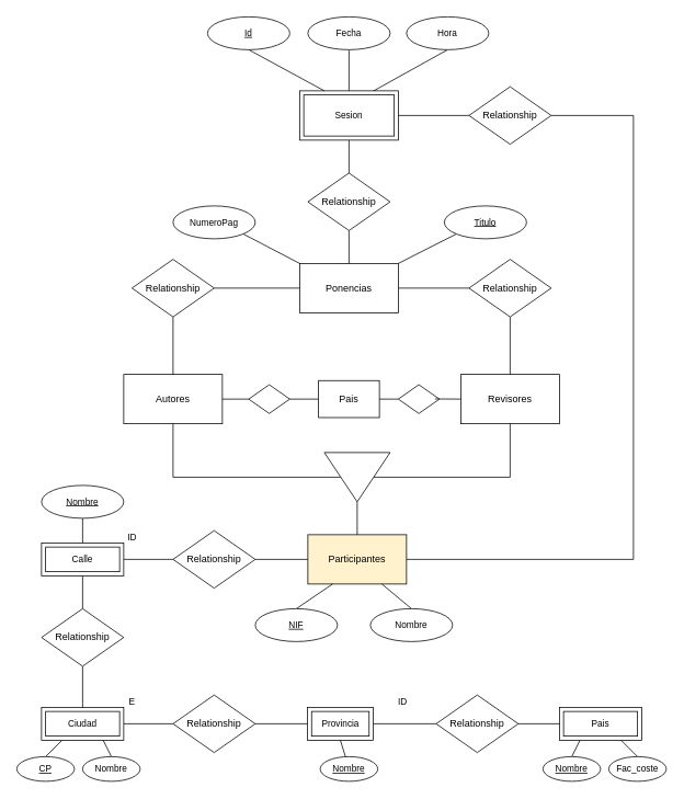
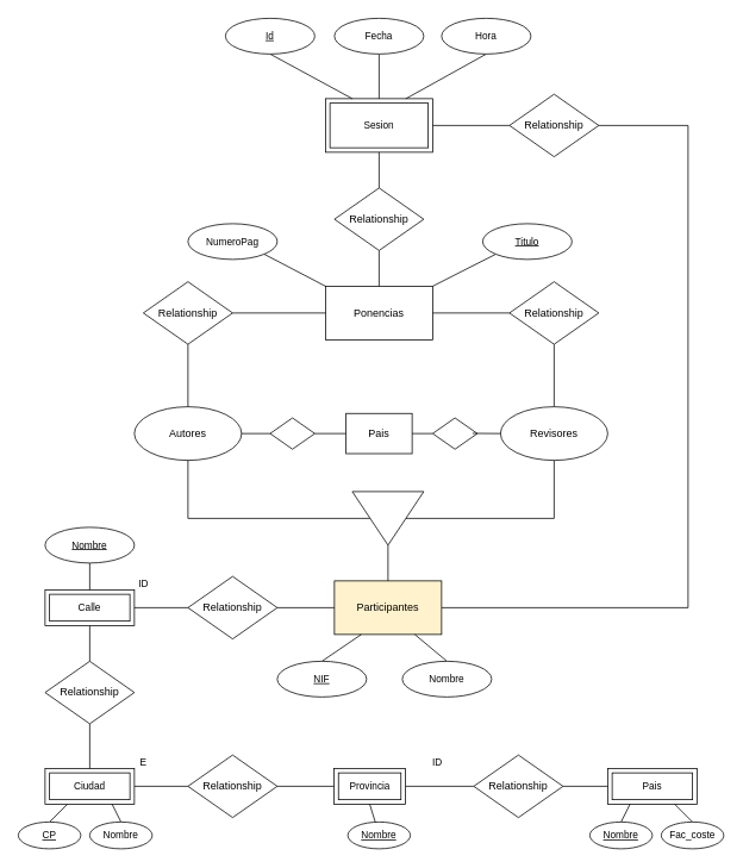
  <mxCell id="0" />
  <mxCell id="1" parent="0" />
  <mxCell id="2" style="edgeStyle=none;shape=connector;rounded=0;orthogonalLoop=1;jettySize=auto;html=1;exitX=0.5;exitY=0;exitDx=0;exitDy=0;entryX=0.5;entryY=1;entryDx=0;entryDy=0;strokeColor=default;align=center;verticalAlign=middle;fontFamily=Helvetica;fontSize=11;fontColor=default;labelBackgroundColor=default;endArrow=none;endFill=0;" edge="1" parent="1" target="14"><mxGeometry relative="1" as="geometry"><mxPoint x="424" y="350" as="sourcePoint" /></mxGeometry></mxCell>
  <mxCell id="3" style="edgeStyle=none;shape=connector;rounded=0;orthogonalLoop=1;jettySize=auto;html=1;exitX=1;exitY=0;exitDx=0;exitDy=0;entryX=0;entryY=1;entryDx=0;entryDy=0;strokeColor=default;align=center;verticalAlign=middle;fontFamily=Helvetica;fontSize=11;fontColor=default;labelBackgroundColor=default;endArrow=none;endFill=0;" edge="1" parent="1" source="5" target="28"><mxGeometry relative="1" as="geometry" /></mxCell>
  <mxCell id="4" style="edgeStyle=none;shape=connector;rounded=0;orthogonalLoop=1;jettySize=auto;html=1;exitX=0;exitY=0;exitDx=0;exitDy=0;entryX=1;entryY=1;entryDx=0;entryDy=0;strokeColor=default;align=center;verticalAlign=middle;fontFamily=Helvetica;fontSize=11;fontColor=default;labelBackgroundColor=default;endArrow=none;endFill=0;" edge="1" parent="1" source="5" target="29"><mxGeometry relative="1" as="geometry" /></mxCell>
  <mxCell id="5" value="Ponencias" style="rounded=0;whiteSpace=wrap;html=1;" vertex="1" parent="1"><mxGeometry x="364" y="320" width="120" height="60" as="geometry" /></mxCell>
  <mxCell id="6" style="edgeStyle=none;shape=connector;rounded=0;orthogonalLoop=1;jettySize=auto;html=1;exitX=0.5;exitY=0;exitDx=0;exitDy=0;entryX=0.5;entryY=1;entryDx=0;entryDy=0;strokeColor=default;align=center;verticalAlign=middle;fontFamily=Helvetica;fontSize=11;fontColor=default;labelBackgroundColor=default;endArrow=none;endFill=0;" edge="1" parent="1" source="7" target="27"><mxGeometry relative="1" as="geometry" /></mxCell>
- <mxCell id="7" value="Revisores" style="rounded=0;whiteSpace=wrap;html=1;" vertex="1" parent="1"><mxGeometry x="560" y="455" width="120" height="60" as="geometry" /></mxCell>
+ <mxCell id="7" value="Revisores" style="ellipse;whiteSpace=wrap;html=1;" vertex="1" parent="1"><mxGeometry x="560" y="455" width="120" height="60" as="geometry" /></mxCell>
  <mxCell id="8" style="edgeStyle=orthogonalEdgeStyle;shape=connector;rounded=0;orthogonalLoop=1;jettySize=auto;html=1;exitX=1;exitY=0.5;exitDx=0;exitDy=0;entryX=1;entryY=0.5;entryDx=0;entryDy=0;strokeColor=default;align=center;verticalAlign=middle;fontFamily=Helvetica;fontSize=11;fontColor=default;labelBackgroundColor=default;endArrow=none;endFill=0;" edge="1" parent="1" source="10" target="22"><mxGeometry relative="1" as="geometry"><Array as="points"><mxPoint x="770" y="680" /><mxPoint x="770" y="140" /></Array></mxGeometry></mxCell>
  <mxCell id="9" style="edgeStyle=none;shape=connector;rounded=0;orthogonalLoop=1;jettySize=auto;html=1;exitX=0;exitY=0.5;exitDx=0;exitDy=0;entryX=1;entryY=0.5;entryDx=0;entryDy=0;strokeColor=default;align=center;verticalAlign=middle;fontFamily=Helvetica;fontSize=11;fontColor=default;labelBackgroundColor=default;endArrow=none;endFill=0;" edge="1" parent="1" source="10" target="49"><mxGeometry relative="1" as="geometry" /></mxCell>
  <mxCell id="10" value="Participantes" style="rounded=0;whiteSpace=wrap;html=1;fillColor=#fff2cc;" vertex="1" parent="1"><mxGeometry x="374" y="650" width="120" height="60" as="geometry" /></mxCell>
- <mxCell id="11" value="Autores" style="rounded=0;whiteSpace=wrap;html=1;" vertex="1" parent="1"><mxGeometry x="150" y="455" width="120" height="60" as="geometry" /></mxCell>
+ <mxCell id="11" value="Autores" style="ellipse;whiteSpace=wrap;html=1;" vertex="1" parent="1"><mxGeometry x="150" y="455" width="120" height="60" as="geometry" /></mxCell>
  <mxCell id="12" value="Sesion" style="shape=ext;margin=3;double=1;whiteSpace=wrap;html=1;align=center;fontFamily=Helvetica;fontSize=11;fontColor=default;labelBackgroundColor=default;" vertex="1" parent="1"><mxGeometry x="364" y="110" width="120" height="60" as="geometry" /></mxCell>
  <mxCell id="13" style="edgeStyle=none;shape=connector;rounded=0;orthogonalLoop=1;jettySize=auto;html=1;exitX=0.5;exitY=0;exitDx=0;exitDy=0;entryX=0.5;entryY=1;entryDx=0;entryDy=0;strokeColor=default;align=center;verticalAlign=middle;fontFamily=Helvetica;fontSize=11;fontColor=default;labelBackgroundColor=default;endArrow=none;endFill=0;" edge="1" parent="1" source="14" target="12"><mxGeometry relative="1" as="geometry" /></mxCell>
  <mxCell id="14" value="Relationship" style="shape=rhombus;perimeter=rhombusPerimeter;whiteSpace=wrap;html=1;align=center;" vertex="1" parent="1"><mxGeometry x="374" y="210" width="100" height="70" as="geometry" /></mxCell>
  <mxCell id="15" style="edgeStyle=none;shape=connector;rounded=0;orthogonalLoop=1;jettySize=auto;html=1;exitX=0.5;exitY=1;exitDx=0;exitDy=0;entryX=0.25;entryY=0;entryDx=0;entryDy=0;strokeColor=default;align=center;verticalAlign=middle;fontFamily=Helvetica;fontSize=11;fontColor=default;labelBackgroundColor=default;endArrow=none;endFill=0;" edge="1" parent="1" source="16" target="12"><mxGeometry relative="1" as="geometry" /></mxCell>
  <mxCell id="16" value="&lt;u&gt;Id&lt;/u&gt;" style="ellipse;whiteSpace=wrap;html=1;align=center;fontFamily=Helvetica;fontSize=11;fontColor=default;labelBackgroundColor=default;" vertex="1" parent="1"><mxGeometry x="252" y="20" width="100" height="40" as="geometry" /></mxCell>
  <mxCell id="17" style="edgeStyle=none;shape=connector;rounded=0;orthogonalLoop=1;jettySize=auto;html=1;exitX=0.5;exitY=1;exitDx=0;exitDy=0;entryX=0.75;entryY=0;entryDx=0;entryDy=0;strokeColor=default;align=center;verticalAlign=middle;fontFamily=Helvetica;fontSize=11;fontColor=default;labelBackgroundColor=default;endArrow=none;endFill=0;" edge="1" parent="1" source="18" target="12"><mxGeometry relative="1" as="geometry" /></mxCell>
  <mxCell id="18" value="Hora" style="ellipse;whiteSpace=wrap;html=1;align=center;fontFamily=Helvetica;fontSize=11;fontColor=default;labelBackgroundColor=default;" vertex="1" parent="1"><mxGeometry x="494" y="20" width="100" height="40" as="geometry" /></mxCell>
  <mxCell id="19" style="edgeStyle=none;shape=connector;rounded=0;orthogonalLoop=1;jettySize=auto;html=1;exitX=0.5;exitY=1;exitDx=0;exitDy=0;entryX=0.5;entryY=0;entryDx=0;entryDy=0;strokeColor=default;align=center;verticalAlign=middle;fontFamily=Helvetica;fontSize=11;fontColor=default;labelBackgroundColor=default;endArrow=none;endFill=0;" edge="1" parent="1" source="20" target="12"><mxGeometry relative="1" as="geometry" /></mxCell>
  <mxCell id="20" value="Fecha" style="ellipse;whiteSpace=wrap;html=1;align=center;fontFamily=Helvetica;fontSize=11;fontColor=default;labelBackgroundColor=default;" vertex="1" parent="1"><mxGeometry x="374" y="20" width="100" height="40" as="geometry" /></mxCell>
  <mxCell id="21" style="edgeStyle=none;shape=connector;rounded=0;orthogonalLoop=1;jettySize=auto;html=1;exitX=0;exitY=0.5;exitDx=0;exitDy=0;entryX=1;entryY=0.5;entryDx=0;entryDy=0;strokeColor=default;align=center;verticalAlign=middle;fontFamily=Helvetica;fontSize=11;fontColor=default;labelBackgroundColor=default;endArrow=none;endFill=0;" edge="1" parent="1" source="22" target="12"><mxGeometry relative="1" as="geometry" /></mxCell>
  <mxCell id="22" value="Relationship" style="shape=rhombus;perimeter=rhombusPerimeter;whiteSpace=wrap;html=1;align=center;" vertex="1" parent="1"><mxGeometry x="570" y="105" width="100" height="70" as="geometry" /></mxCell>
  <mxCell id="23" style="edgeStyle=none;shape=connector;rounded=0;orthogonalLoop=1;jettySize=auto;html=1;exitX=1;exitY=0.5;exitDx=0;exitDy=0;entryX=0;entryY=0.5;entryDx=0;entryDy=0;strokeColor=default;align=center;verticalAlign=middle;fontFamily=Helvetica;fontSize=11;fontColor=default;labelBackgroundColor=default;endArrow=none;endFill=0;" edge="1" parent="1" source="25" target="5"><mxGeometry relative="1" as="geometry" /></mxCell>
  <mxCell id="24" style="edgeStyle=none;shape=connector;rounded=0;orthogonalLoop=1;jettySize=auto;html=1;exitX=0.5;exitY=1;exitDx=0;exitDy=0;strokeColor=default;align=center;verticalAlign=middle;fontFamily=Helvetica;fontSize=11;fontColor=default;labelBackgroundColor=default;endArrow=none;endFill=0;" edge="1" parent="1" source="25" target="11"><mxGeometry relative="1" as="geometry" /></mxCell>
  <mxCell id="25" value="Relationship" style="shape=rhombus;perimeter=rhombusPerimeter;whiteSpace=wrap;html=1;align=center;" vertex="1" parent="1"><mxGeometry x="160" y="315" width="100" height="70" as="geometry" /></mxCell>
  <mxCell id="26" style="edgeStyle=none;shape=connector;rounded=0;orthogonalLoop=1;jettySize=auto;html=1;exitX=0;exitY=0.5;exitDx=0;exitDy=0;strokeColor=default;align=center;verticalAlign=middle;fontFamily=Helvetica;fontSize=11;fontColor=default;labelBackgroundColor=default;endArrow=none;endFill=0;" edge="1" parent="1" source="27" target="5"><mxGeometry relative="1" as="geometry" /></mxCell>
  <mxCell id="27" value="Relationship" style="shape=rhombus;perimeter=rhombusPerimeter;whiteSpace=wrap;html=1;align=center;" vertex="1" parent="1"><mxGeometry x="570" y="315" width="100" height="70" as="geometry" /></mxCell>
  <mxCell id="28" value="&lt;u&gt;Titulo&lt;/u&gt;" style="ellipse;whiteSpace=wrap;html=1;align=center;fontFamily=Helvetica;fontSize=11;fontColor=default;labelBackgroundColor=default;" vertex="1" parent="1"><mxGeometry x="540" y="250" width="100" height="40" as="geometry" /></mxCell>
  <mxCell id="29" value="NumeroPag" style="ellipse;whiteSpace=wrap;html=1;align=center;fontFamily=Helvetica;fontSize=11;fontColor=default;labelBackgroundColor=default;" vertex="1" parent="1"><mxGeometry x="210" y="250" width="100" height="40" as="geometry" /></mxCell>
  <mxCell id="30" style="edgeStyle=orthogonalEdgeStyle;shape=connector;rounded=0;orthogonalLoop=1;jettySize=auto;html=1;exitX=0.5;exitY=1;exitDx=0;exitDy=0;entryX=0.5;entryY=1;entryDx=0;entryDy=0;strokeColor=default;align=center;verticalAlign=middle;fontFamily=Helvetica;fontSize=11;fontColor=default;labelBackgroundColor=default;endArrow=none;endFill=0;" edge="1" parent="1" source="33" target="11"><mxGeometry relative="1" as="geometry" /></mxCell>
  <mxCell id="31" style="edgeStyle=orthogonalEdgeStyle;shape=connector;rounded=0;orthogonalLoop=1;jettySize=auto;html=1;exitX=0.5;exitY=0;exitDx=0;exitDy=0;entryX=0.5;entryY=1;entryDx=0;entryDy=0;strokeColor=default;align=center;verticalAlign=middle;fontFamily=Helvetica;fontSize=11;fontColor=default;labelBackgroundColor=default;endArrow=none;endFill=0;" edge="1" parent="1" source="33" target="7"><mxGeometry relative="1" as="geometry" /></mxCell>
  <mxCell id="32" style="edgeStyle=none;shape=connector;rounded=0;orthogonalLoop=1;jettySize=auto;html=1;exitX=1;exitY=0.5;exitDx=0;exitDy=0;strokeColor=default;align=center;verticalAlign=middle;fontFamily=Helvetica;fontSize=11;fontColor=default;labelBackgroundColor=default;endArrow=none;endFill=0;" edge="1" parent="1" source="33" target="10"><mxGeometry relative="1" as="geometry" /></mxCell>
  <mxCell id="33" value="" style="triangle;whiteSpace=wrap;html=1;fontFamily=Helvetica;fontSize=11;fontColor=default;labelBackgroundColor=default;rotation=0;direction=south;" vertex="1" parent="1"><mxGeometry x="394" y="550" width="80" height="60" as="geometry" /></mxCell>
  <mxCell id="34" style="edgeStyle=none;shape=connector;rounded=0;orthogonalLoop=1;jettySize=auto;html=1;exitX=0;exitY=0.5;exitDx=0;exitDy=0;entryX=1;entryY=0.5;entryDx=0;entryDy=0;strokeColor=default;align=center;verticalAlign=middle;fontFamily=Helvetica;fontSize=11;fontColor=default;labelBackgroundColor=default;endArrow=none;endFill=0;" edge="1" parent="1" source="35" target="11"><mxGeometry relative="1" as="geometry" /></mxCell>
  <mxCell id="35" value="" style="shape=rhombus;perimeter=rhombusPerimeter;whiteSpace=wrap;html=1;align=center;" vertex="1" parent="1"><mxGeometry x="302" y="467.5" width="50" height="35" as="geometry" /></mxCell>
  <mxCell id="36" style="edgeStyle=none;shape=connector;rounded=0;orthogonalLoop=1;jettySize=auto;html=1;exitX=0;exitY=0.5;exitDx=0;exitDy=0;entryX=1;entryY=0.5;entryDx=0;entryDy=0;strokeColor=default;align=center;verticalAlign=middle;fontFamily=Helvetica;fontSize=11;fontColor=default;labelBackgroundColor=default;endArrow=none;endFill=0;" edge="1" parent="1" source="37" target="35"><mxGeometry relative="1" as="geometry" /></mxCell>
  <mxCell id="37" value="Pais" style="rounded=0;whiteSpace=wrap;html=1;" vertex="1" parent="1"><mxGeometry x="387" y="462.5" width="74" height="45" as="geometry" /></mxCell>
  <mxCell id="38" style="edgeStyle=none;shape=connector;rounded=0;orthogonalLoop=1;jettySize=auto;html=1;exitX=0;exitY=0.5;exitDx=0;exitDy=0;strokeColor=default;align=center;verticalAlign=middle;fontFamily=Helvetica;fontSize=11;fontColor=default;labelBackgroundColor=default;endArrow=none;endFill=0;entryX=1;entryY=0.5;entryDx=0;entryDy=0;" edge="1" parent="1" source="39" target="37"><mxGeometry relative="1" as="geometry" /></mxCell>
  <mxCell id="39" value="" style="shape=rhombus;perimeter=rhombusPerimeter;whiteSpace=wrap;html=1;align=center;" vertex="1" parent="1"><mxGeometry x="484" y="467.5" width="50" height="35" as="geometry" /></mxCell>
  <mxCell id="40" style="edgeStyle=none;shape=connector;rounded=0;orthogonalLoop=1;jettySize=auto;html=1;exitX=0;exitY=0.5;exitDx=0;exitDy=0;entryX=0.893;entryY=0.495;entryDx=0;entryDy=0;entryPerimeter=0;strokeColor=default;align=center;verticalAlign=middle;fontFamily=Helvetica;fontSize=11;fontColor=default;labelBackgroundColor=default;endArrow=none;endFill=0;" edge="1" parent="1" source="7" target="39"><mxGeometry relative="1" as="geometry" /></mxCell>
  <mxCell id="41" style="edgeStyle=none;shape=connector;rounded=0;orthogonalLoop=1;jettySize=auto;html=1;entryX=0.5;entryY=0;entryDx=0;entryDy=0;strokeColor=default;align=center;verticalAlign=middle;fontFamily=Helvetica;fontSize=11;fontColor=default;labelBackgroundColor=default;endArrow=none;endFill=0;" edge="1" parent="1" source="42" target="51"><mxGeometry relative="1" as="geometry" /></mxCell>
  <mxCell id="42" value="Calle" style="shape=ext;margin=3;double=1;whiteSpace=wrap;html=1;align=center;fontFamily=Helvetica;fontSize=11;fontColor=default;labelBackgroundColor=default;" vertex="1" parent="1"><mxGeometry x="50" y="660" width="100" height="40" as="geometry" /></mxCell>
  <mxCell id="43" style="edgeStyle=none;shape=connector;rounded=0;orthogonalLoop=1;jettySize=auto;html=1;entryX=0;entryY=0.5;entryDx=0;entryDy=0;strokeColor=default;align=center;verticalAlign=middle;fontFamily=Helvetica;fontSize=11;fontColor=default;labelBackgroundColor=default;endArrow=none;endFill=0;" edge="1" parent="1" source="44" target="53"><mxGeometry relative="1" as="geometry" /></mxCell>
  <mxCell id="44" value="Ciudad" style="shape=ext;margin=3;double=1;whiteSpace=wrap;html=1;align=center;fontFamily=Helvetica;fontSize=11;fontColor=default;labelBackgroundColor=default;" vertex="1" parent="1"><mxGeometry x="50" y="860" width="100" height="40" as="geometry" /></mxCell>
  <mxCell id="45" style="edgeStyle=none;shape=connector;rounded=0;orthogonalLoop=1;jettySize=auto;html=1;exitX=1;exitY=0.5;exitDx=0;exitDy=0;entryX=0;entryY=0.5;entryDx=0;entryDy=0;strokeColor=default;align=center;verticalAlign=middle;fontFamily=Helvetica;fontSize=11;fontColor=default;labelBackgroundColor=default;endArrow=none;endFill=0;" edge="1" parent="1" source="46" target="55"><mxGeometry relative="1" as="geometry" /></mxCell>
  <mxCell id="46" value="Provincia" style="shape=ext;margin=3;double=1;whiteSpace=wrap;html=1;align=center;fontFamily=Helvetica;fontSize=11;fontColor=default;labelBackgroundColor=default;" vertex="1" parent="1"><mxGeometry x="373.5" y="860" width="80" height="40" as="geometry" /></mxCell>
  <mxCell id="47" value="Pais" style="shape=ext;margin=3;double=1;whiteSpace=wrap;html=1;align=center;fontFamily=Helvetica;fontSize=11;fontColor=default;labelBackgroundColor=default;" vertex="1" parent="1"><mxGeometry x="680" y="860" width="100" height="40" as="geometry" /></mxCell>
  <mxCell id="48" style="edgeStyle=none;shape=connector;rounded=0;orthogonalLoop=1;jettySize=auto;html=1;exitX=0;exitY=0.5;exitDx=0;exitDy=0;strokeColor=default;align=center;verticalAlign=middle;fontFamily=Helvetica;fontSize=11;fontColor=default;labelBackgroundColor=default;endArrow=none;endFill=0;" edge="1" parent="1" source="49" target="42"><mxGeometry relative="1" as="geometry" /></mxCell>
  <mxCell id="49" value="Relationship" style="shape=rhombus;perimeter=rhombusPerimeter;whiteSpace=wrap;html=1;align=center;" vertex="1" parent="1"><mxGeometry x="210" y="645" width="100" height="70" as="geometry" /></mxCell>
  <mxCell id="50" style="edgeStyle=none;shape=connector;rounded=0;orthogonalLoop=1;jettySize=auto;html=1;exitX=0.5;exitY=1;exitDx=0;exitDy=0;entryX=0.5;entryY=0;entryDx=0;entryDy=0;strokeColor=default;align=center;verticalAlign=middle;fontFamily=Helvetica;fontSize=11;fontColor=default;labelBackgroundColor=default;endArrow=none;endFill=0;" edge="1" parent="1" source="51" target="44"><mxGeometry relative="1" as="geometry" /></mxCell>
  <mxCell id="51" value="Relationship" style="shape=rhombus;perimeter=rhombusPerimeter;whiteSpace=wrap;html=1;align=center;" vertex="1" parent="1"><mxGeometry x="50" y="740" width="100" height="70" as="geometry" /></mxCell>
  <mxCell id="52" style="edgeStyle=none;shape=connector;rounded=0;orthogonalLoop=1;jettySize=auto;html=1;exitX=1;exitY=0.5;exitDx=0;exitDy=0;entryX=0;entryY=0.5;entryDx=0;entryDy=0;strokeColor=default;align=center;verticalAlign=middle;fontFamily=Helvetica;fontSize=11;fontColor=default;labelBackgroundColor=default;endArrow=none;endFill=0;" edge="1" parent="1" source="53" target="46"><mxGeometry relative="1" as="geometry" /></mxCell>
  <mxCell id="53" value="Relationship" style="shape=rhombus;perimeter=rhombusPerimeter;whiteSpace=wrap;html=1;align=center;" vertex="1" parent="1"><mxGeometry x="210" y="845" width="100" height="70" as="geometry" /></mxCell>
  <mxCell id="54" style="edgeStyle=none;shape=connector;rounded=0;orthogonalLoop=1;jettySize=auto;html=1;exitX=1;exitY=0.5;exitDx=0;exitDy=0;entryX=0;entryY=0.5;entryDx=0;entryDy=0;strokeColor=default;align=center;verticalAlign=middle;fontFamily=Helvetica;fontSize=11;fontColor=default;labelBackgroundColor=default;endArrow=none;endFill=0;" edge="1" parent="1" source="55" target="47"><mxGeometry relative="1" as="geometry" /></mxCell>
  <mxCell id="55" value="Relationship" style="shape=rhombus;perimeter=rhombusPerimeter;whiteSpace=wrap;html=1;align=center;" vertex="1" parent="1"><mxGeometry x="530" y="845" width="100" height="70" as="geometry" /></mxCell>
  <mxCell id="56" style="edgeStyle=none;shape=connector;rounded=0;orthogonalLoop=1;jettySize=auto;html=1;exitX=0.5;exitY=1;exitDx=0;exitDy=0;entryX=0.5;entryY=0;entryDx=0;entryDy=0;strokeColor=default;align=center;verticalAlign=middle;fontFamily=Helvetica;fontSize=11;fontColor=default;labelBackgroundColor=default;endArrow=none;endFill=0;" edge="1" parent="1" source="57" target="42"><mxGeometry relative="1" as="geometry" /></mxCell>
  <mxCell id="57" value="&lt;u&gt;Nombre&lt;/u&gt;" style="ellipse;whiteSpace=wrap;html=1;align=center;fontFamily=Helvetica;fontSize=11;fontColor=default;labelBackgroundColor=default;" vertex="1" parent="1"><mxGeometry x="50" y="590" width="100" height="40" as="geometry" /></mxCell>
  <mxCell id="58" style="edgeStyle=none;shape=connector;rounded=0;orthogonalLoop=1;jettySize=auto;html=1;exitX=0.5;exitY=0;exitDx=0;exitDy=0;entryX=0.25;entryY=1;entryDx=0;entryDy=0;strokeColor=default;align=center;verticalAlign=middle;fontFamily=Helvetica;fontSize=11;fontColor=default;labelBackgroundColor=default;endArrow=none;endFill=0;" edge="1" parent="1" source="59" target="44"><mxGeometry relative="1" as="geometry" /></mxCell>
  <mxCell id="59" value="&lt;u&gt;CP&lt;/u&gt;" style="ellipse;whiteSpace=wrap;html=1;align=center;fontFamily=Helvetica;fontSize=11;fontColor=default;labelBackgroundColor=default;" vertex="1" parent="1"><mxGeometry x="20" y="920" width="70" height="30" as="geometry" /></mxCell>
  <mxCell id="60" style="edgeStyle=none;shape=connector;rounded=0;orthogonalLoop=1;jettySize=auto;html=1;exitX=0.5;exitY=0;exitDx=0;exitDy=0;entryX=0.75;entryY=1;entryDx=0;entryDy=0;strokeColor=default;align=center;verticalAlign=middle;fontFamily=Helvetica;fontSize=11;fontColor=default;labelBackgroundColor=default;endArrow=none;endFill=0;" edge="1" parent="1" source="61" target="44"><mxGeometry relative="1" as="geometry" /></mxCell>
  <mxCell id="61" value="Nombre" style="ellipse;whiteSpace=wrap;html=1;align=center;fontFamily=Helvetica;fontSize=11;fontColor=default;labelBackgroundColor=default;" vertex="1" parent="1"><mxGeometry x="100" y="920" width="70" height="30" as="geometry" /></mxCell>
  <mxCell id="62" style="edgeStyle=none;shape=connector;rounded=0;orthogonalLoop=1;jettySize=auto;html=1;entryX=0.5;entryY=1;entryDx=0;entryDy=0;strokeColor=default;align=center;verticalAlign=middle;fontFamily=Helvetica;fontSize=11;fontColor=default;labelBackgroundColor=default;endArrow=none;endFill=0;" edge="1" parent="1" source="63" target="46"><mxGeometry relative="1" as="geometry" /></mxCell>
  <mxCell id="63" value="&lt;u&gt;Nombre&lt;/u&gt;" style="ellipse;whiteSpace=wrap;html=1;align=center;fontFamily=Helvetica;fontSize=11;fontColor=default;labelBackgroundColor=default;" vertex="1" parent="1"><mxGeometry x="389" y="920" width="70" height="30" as="geometry" /></mxCell>
  <mxCell id="64" style="edgeStyle=none;shape=connector;rounded=0;orthogonalLoop=1;jettySize=auto;html=1;exitX=0.5;exitY=0;exitDx=0;exitDy=0;entryX=0.25;entryY=1;entryDx=0;entryDy=0;strokeColor=default;align=center;verticalAlign=middle;fontFamily=Helvetica;fontSize=11;fontColor=default;labelBackgroundColor=default;endArrow=none;endFill=0;" edge="1" parent="1" source="65" target="47"><mxGeometry relative="1" as="geometry" /></mxCell>
  <mxCell id="65" value="&lt;u&gt;Nombre&lt;/u&gt;" style="ellipse;whiteSpace=wrap;html=1;align=center;fontFamily=Helvetica;fontSize=11;fontColor=default;labelBackgroundColor=default;" vertex="1" parent="1"><mxGeometry x="660" y="920" width="70" height="30" as="geometry" /></mxCell>
  <mxCell id="66" style="edgeStyle=none;shape=connector;rounded=0;orthogonalLoop=1;jettySize=auto;html=1;exitX=0.5;exitY=0;exitDx=0;exitDy=0;entryX=0.75;entryY=1;entryDx=0;entryDy=0;strokeColor=default;align=center;verticalAlign=middle;fontFamily=Helvetica;fontSize=11;fontColor=default;labelBackgroundColor=default;endArrow=none;endFill=0;" edge="1" parent="1" source="67" target="47"><mxGeometry relative="1" as="geometry" /></mxCell>
  <mxCell id="67" value="Fac_coste" style="ellipse;whiteSpace=wrap;html=1;align=center;fontFamily=Helvetica;fontSize=11;fontColor=default;labelBackgroundColor=default;" vertex="1" parent="1"><mxGeometry x="740" y="920" width="70" height="30" as="geometry" /></mxCell>
  <mxCell id="68" value="E" style="text;html=1;align=center;verticalAlign=middle;resizable=0;points=[];autosize=1;strokeColor=none;fillColor=none;fontFamily=Helvetica;fontSize=11;fontColor=default;labelBackgroundColor=default;" vertex="1" parent="1"><mxGeometry x="145" y="838" width="30" height="30" as="geometry" /></mxCell>
  <mxCell id="69" value="ID" style="text;html=1;align=center;verticalAlign=middle;resizable=0;points=[];autosize=1;strokeColor=none;fillColor=none;fontFamily=Helvetica;fontSize=11;fontColor=default;labelBackgroundColor=default;" vertex="1" parent="1"><mxGeometry x="145" y="638" width="30" height="30" as="geometry" /></mxCell>
  <mxCell id="70" value="ID" style="text;html=1;align=center;verticalAlign=middle;resizable=0;points=[];autosize=1;strokeColor=none;fillColor=none;fontFamily=Helvetica;fontSize=11;fontColor=default;labelBackgroundColor=default;" vertex="1" parent="1"><mxGeometry x="474" y="838" width="30" height="30" as="geometry" /></mxCell>
  <mxCell id="71" style="edgeStyle=none;shape=connector;rounded=0;orthogonalLoop=1;jettySize=auto;html=1;exitX=0.5;exitY=0;exitDx=0;exitDy=0;entryX=0.75;entryY=1;entryDx=0;entryDy=0;strokeColor=default;align=center;verticalAlign=middle;fontFamily=Helvetica;fontSize=11;fontColor=default;labelBackgroundColor=default;endArrow=none;endFill=0;" edge="1" parent="1" source="72" target="10"><mxGeometry relative="1" as="geometry" /></mxCell>
  <mxCell id="72" value="Nombre" style="ellipse;whiteSpace=wrap;html=1;align=center;fontFamily=Helvetica;fontSize=11;fontColor=default;labelBackgroundColor=default;" vertex="1" parent="1"><mxGeometry x="450" y="740" width="100" height="40" as="geometry" /></mxCell>
  <mxCell id="73" style="edgeStyle=none;shape=connector;rounded=0;orthogonalLoop=1;jettySize=auto;html=1;exitX=0.5;exitY=0;exitDx=0;exitDy=0;entryX=0.25;entryY=1;entryDx=0;entryDy=0;strokeColor=default;align=center;verticalAlign=middle;fontFamily=Helvetica;fontSize=11;fontColor=default;labelBackgroundColor=default;endArrow=none;endFill=0;" edge="1" parent="1" source="74" target="10"><mxGeometry relative="1" as="geometry" /></mxCell>
  <mxCell id="74" value="&lt;u&gt;NIF&lt;/u&gt;" style="ellipse;whiteSpace=wrap;html=1;align=center;fontFamily=Helvetica;fontSize=11;fontColor=default;labelBackgroundColor=default;" vertex="1" parent="1"><mxGeometry x="310" y="740" width="100" height="40" as="geometry" /></mxCell>
